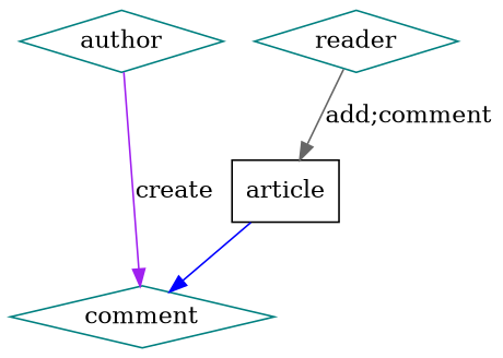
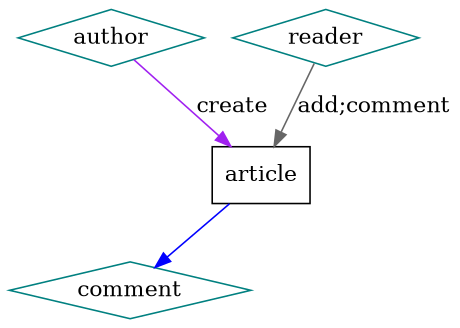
  digraph {
    node [color=teal shape=diamond]
    author
    article [color=black shape=box]
    comment
    reader
    subgraph sub_1 {
      rankdir=TB
      author
      article
      comment
      reader
    }
-   author -> comment [color=purple label=create]
+   author -> article [color=purple label=create]
    article -> comment [color=blue]
    reader -> article [color=gray40 label="add;comment"]
  }
